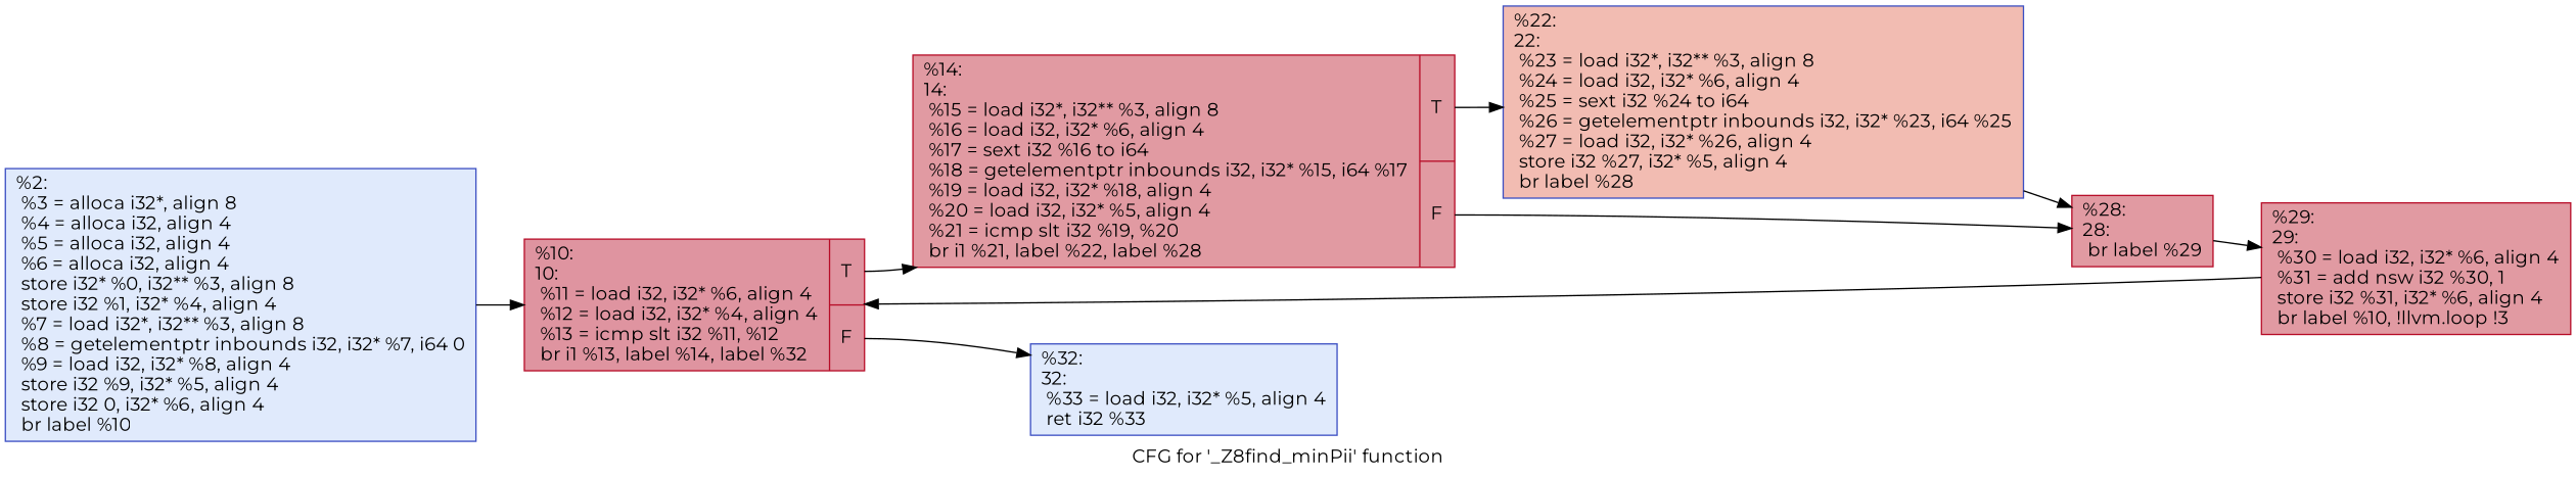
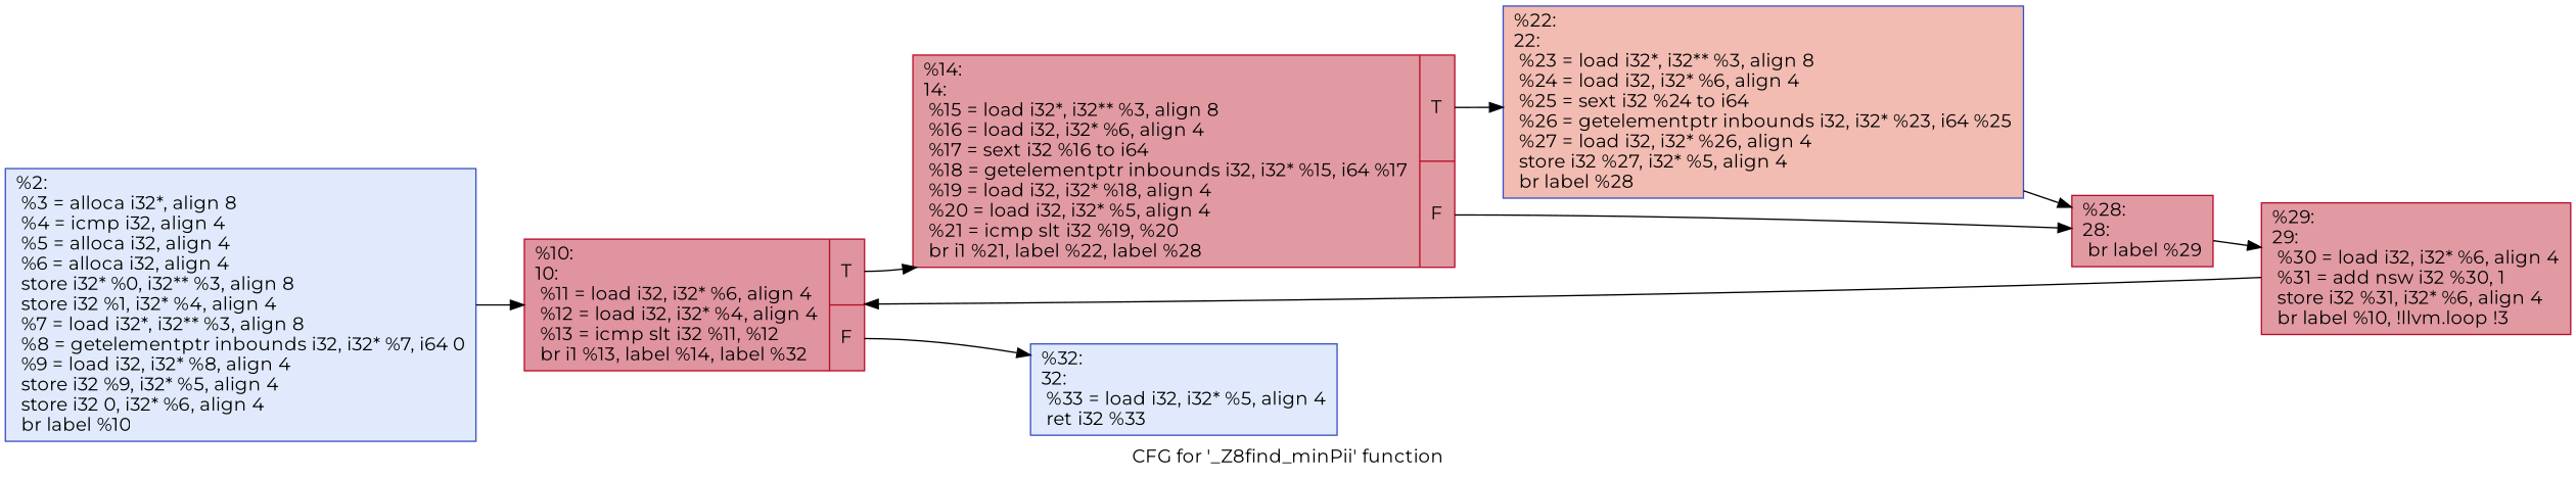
  digraph {
    label="CFG for '_Z8find_minPii' function"
    rankdir=LR
    fontname=Montserrat
    node [color="#b70d28ff" fillcolor="#bb1b2c70" shape=record style=filled fontname=Montserrat]
    edge [fontname=Montserrat]
-   n1 [color="#3d50c3ff" fillcolor="#b9d0f970" label="{%2:\l  %3 = alloca i32*, align 8\l  %4 = alloca i32, align 4\l  %5 = alloca i32, align 4\l  %6 = alloca i32, align 4\l  store i32* %0, i32** %3, align 8\l  store i32 %1, i32* %4, align 4\l  %7 = load i32*, i32** %3, align 8\l  %8 = getelementptr inbounds i32, i32* %7, i64 0\l  %9 = load i32, i32* %8, align 4\l  store i32 %9, i32* %5, align 4\l  store i32 0, i32* %6, align 4\l  br label %10\l}"]
+   n1 [color="#3d50c3ff" fillcolor="#b9d0f970" label="{%2:\l  %3 = alloca i32*, align 8\l  %4 = icmp i32, align 4\l  %5 = alloca i32, align 4\l  %6 = alloca i32, align 4\l  store i32* %0, i32** %3, align 8\l  store i32 %1, i32* %4, align 4\l  %7 = load i32*, i32** %3, align 8\l  %8 = getelementptr inbounds i32, i32* %7, i64 0\l  %9 = load i32, i32* %8, align 4\l  store i32 %9, i32* %5, align 4\l  store i32 0, i32* %6, align 4\l  br label %10\l}"]
    n2 [fillcolor="#b70d2870" label="{%10:\l10:                                               \l  %11 = load i32, i32* %6, align 4\l  %12 = load i32, i32* %4, align 4\l  %13 = icmp slt i32 %11, %12\l  br i1 %13, label %14, label %32\l|{<s0>T|<s1>F}}"]
    n3 [label="{%14:\l14:                                               \l  %15 = load i32*, i32** %3, align 8\l  %16 = load i32, i32* %6, align 4\l  %17 = sext i32 %16 to i64\l  %18 = getelementptr inbounds i32, i32* %15, i64 %17\l  %19 = load i32, i32* %18, align 4\l  %20 = load i32, i32* %5, align 4\l  %21 = icmp slt i32 %19, %20\l  br i1 %21, label %22, label %28\l|{<s0>T|<s1>F}}"]
    n4 [color="#3d50c3ff" fillcolor="#b9d0f970" label="{%32:\l32:                                               \l  %33 = load i32, i32* %5, align 4\l  ret i32 %33\l}"]
    n5 [color="#3d50c3ff" fillcolor="#e1675170" label="{%22:\l22:                                               \l  %23 = load i32*, i32** %3, align 8\l  %24 = load i32, i32* %6, align 4\l  %25 = sext i32 %24 to i64\l  %26 = getelementptr inbounds i32, i32* %23, i64 %25\l  %27 = load i32, i32* %26, align 4\l  store i32 %27, i32* %5, align 4\l  br label %28\l}"]
    n6 [label="{%28:\l28:                                               \l  br label %29\l}"]
    n7 [label="{%29:\l29:                                               \l  %30 = load i32, i32* %6, align 4\l  %31 = add nsw i32 %30, 1\l  store i32 %31, i32* %6, align 4\l  br label %10, !llvm.loop !3\l}"]
    n1 -> n2
    n2 -> n3 [tailport=s0]
    n2 -> n4 [tailport=s1]
    n3 -> n5 [tailport=s0]
    n3 -> n6 [tailport=s1]
    n5 -> n6
    n6 -> n7
    n7 -> n2
  }
